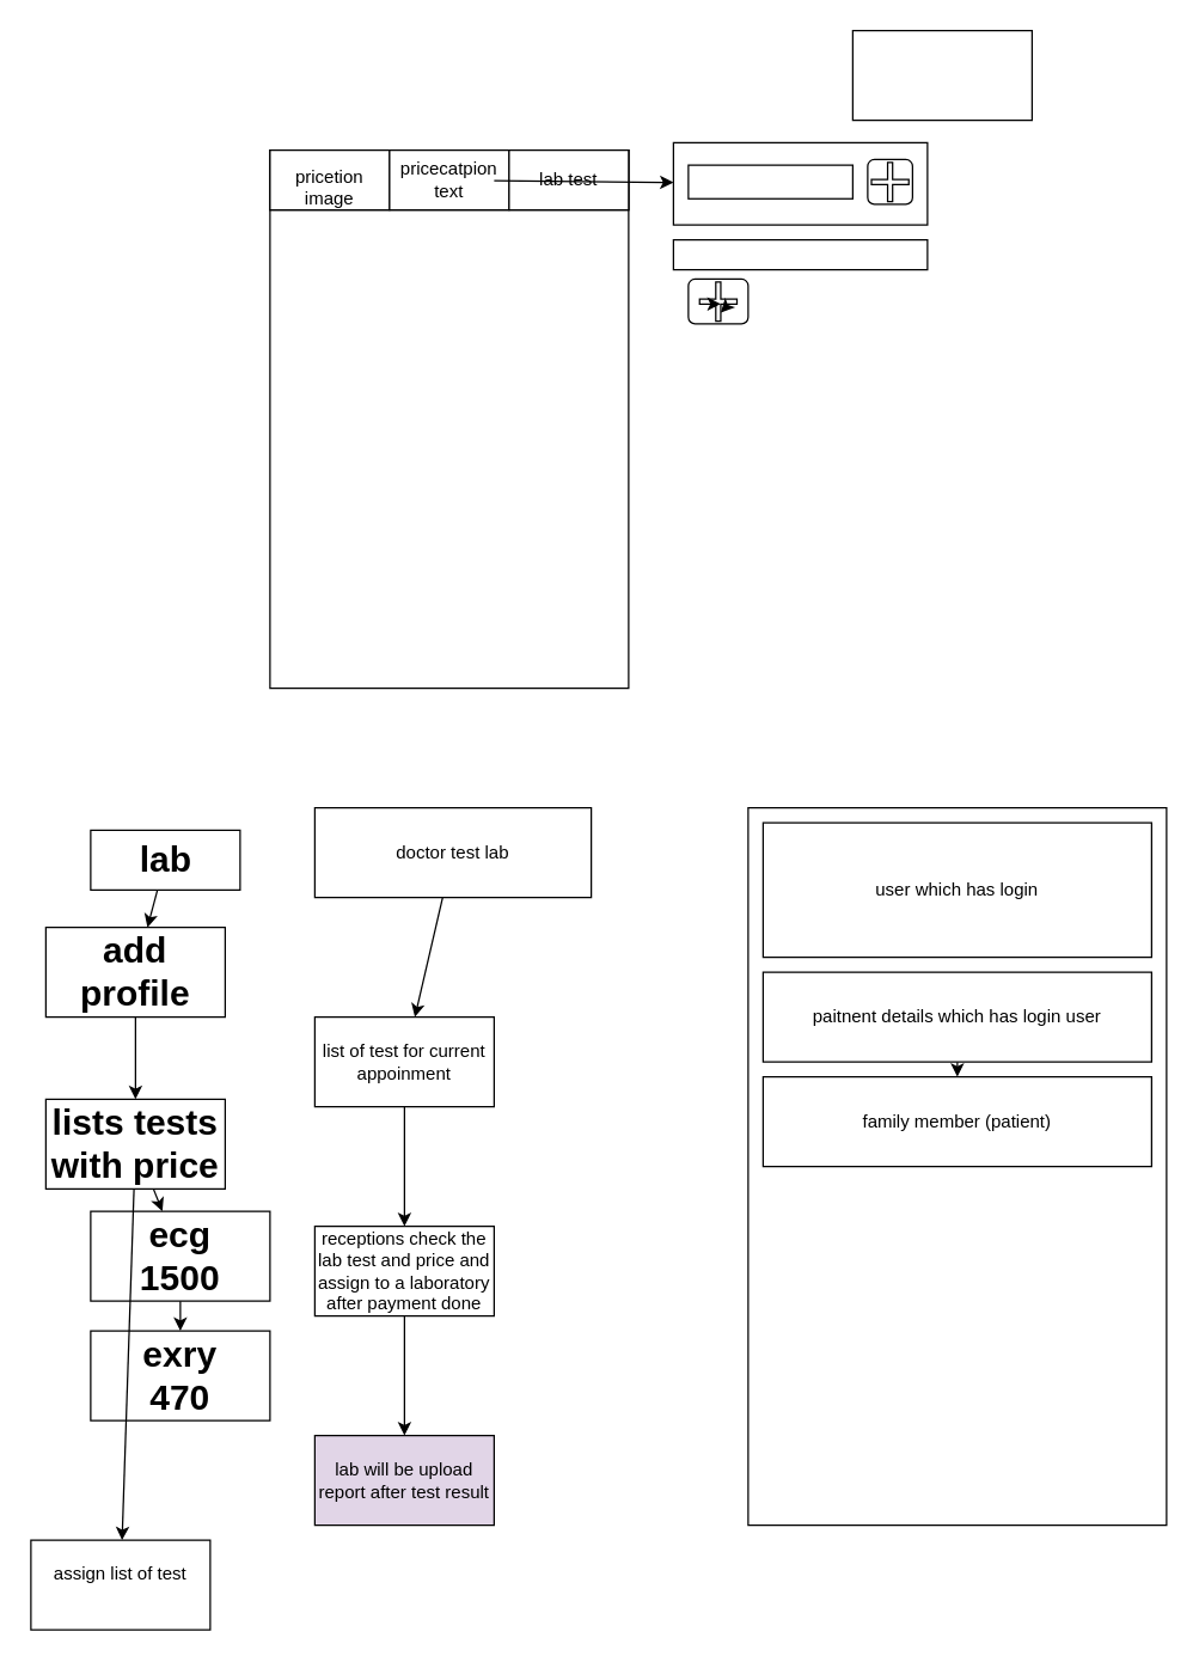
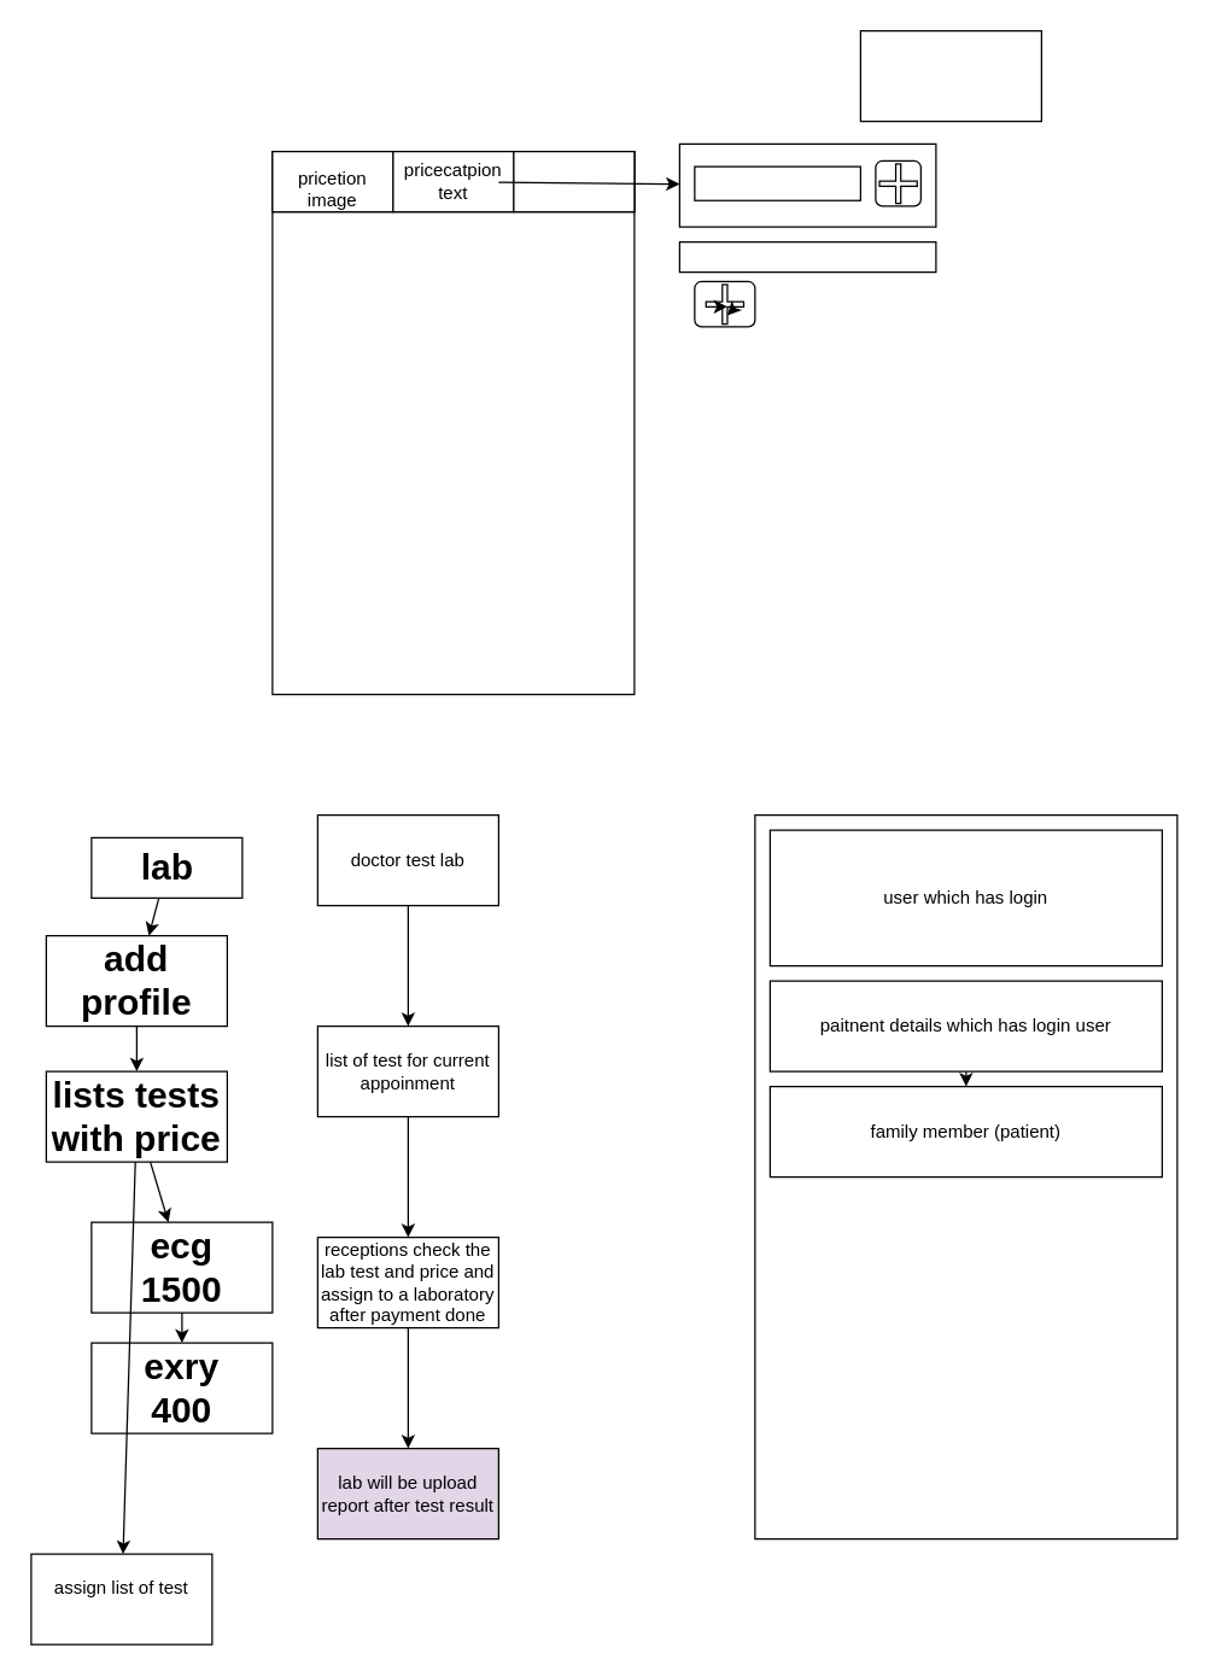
  <mxCell id="0" />
  <mxCell id="1" parent="0" />
  <mxCell id="2" value="" style="rounded=0;whiteSpace=wrap;html=1;" parent="1" vertex="1"><mxGeometry x="180" y="100" width="240" height="360" as="geometry" /></mxCell>
  <mxCell id="3" value="" style="rounded=0;whiteSpace=wrap;html=1;" parent="1" vertex="1"><mxGeometry x="180" y="100" width="240" height="40" as="geometry" /></mxCell>
  <mxCell id="4" value="" style="rounded=0;whiteSpace=wrap;html=1;" parent="1" vertex="1"><mxGeometry x="180" y="100" width="80" height="40" as="geometry" /></mxCell>
  <mxCell id="5" value="" style="rounded=0;whiteSpace=wrap;html=1;" parent="1" vertex="1"><mxGeometry x="260" y="100" width="80" height="40" as="geometry" /></mxCell>
  <mxCell id="6" value="" style="rounded=0;whiteSpace=wrap;html=1;" parent="1" vertex="1"><mxGeometry x="340" y="100" width="80" height="40" as="geometry" /></mxCell>
  <mxCell id="7" value="pricetion image" style="text;strokeColor=none;align=center;fillColor=none;html=1;verticalAlign=middle;whiteSpace=wrap;rounded=0;" parent="1" vertex="1"><mxGeometry x="190" y="110" width="60" height="30" as="geometry" /></mxCell>
  <mxCell id="8" value="" style="edgeStyle=none;html=1;" parent="1" source="9" target="30" edge="1"><mxGeometry relative="1" as="geometry" /></mxCell>
  <mxCell id="9" value="pricecatpion text" style="text;strokeColor=none;align=center;fillColor=none;html=1;verticalAlign=middle;whiteSpace=wrap;rounded=0;" parent="1" vertex="1"><mxGeometry x="270" y="105" width="60" height="30" as="geometry" /></mxCell>
- <mxCell id="10" value="lab test" style="text;strokeColor=none;align=center;fillColor=none;html=1;verticalAlign=middle;whiteSpace=wrap;rounded=0;" parent="1" vertex="1"><mxGeometry x="350" y="105" width="60" height="30" as="geometry" /></mxCell>
  <mxCell id="11" value="" style="edgeStyle=none;html=1;" parent="1" source="12" target="14" edge="1"><mxGeometry relative="1" as="geometry" /></mxCell>
  <mxCell id="12" value="lab" style="text;strokeColor=default;fillColor=none;html=1;fontSize=24;fontStyle=1;verticalAlign=middle;align=center;" parent="1" vertex="1"><mxGeometry x="60" y="555" width="100" height="40" as="geometry" /></mxCell>
  <mxCell id="13" value="" style="edgeStyle=none;html=1;" parent="1" source="14" target="17" edge="1"><mxGeometry relative="1" as="geometry" /></mxCell>
  <mxCell id="14" value="add profile" style="whiteSpace=wrap;html=1;fontSize=24;fillColor=none;gradientColor=none;fontStyle=1;" parent="1" vertex="1"><mxGeometry x="30" y="620" width="120" height="60" as="geometry" /></mxCell>
  <mxCell id="15" value="" style="edgeStyle=none;html=1;" parent="1" source="17" target="26" edge="1"><mxGeometry relative="1" as="geometry" /></mxCell>
  <mxCell id="16" value="" style="edgeStyle=none;html=1;" parent="1" source="17" target="28" edge="1"><mxGeometry relative="1" as="geometry"><mxPoint x="80" y="1040" as="targetPoint" /></mxGeometry></mxCell>
- <mxCell id="17" value="lists tests with price" style="whiteSpace=wrap;html=1;fontSize=24;fillColor=none;gradientColor=none;fontStyle=1;" parent="1" vertex="1"><mxGeometry x="30" y="735" width="120" height="60" as="geometry" /></mxCell>
+ <mxCell id="17" value="lists tests with price" style="whiteSpace=wrap;html=1;fontSize=24;fillColor=none;gradientColor=none;fontStyle=1;" parent="1" vertex="1"><mxGeometry x="30" y="710" width="120" height="60" as="geometry" /></mxCell>
  <mxCell id="18" value="" style="edgeStyle=none;html=1;" parent="1" source="19" target="21" edge="1"><mxGeometry relative="1" as="geometry" /></mxCell>
- <mxCell id="19" value="doctor test lab" style="rounded=0;whiteSpace=wrap;html=1;" parent="1" vertex="1"><mxGeometry x="210" y="540" width="185" height="60" as="geometry" /></mxCell>
+ <mxCell id="19" value="doctor test lab" style="rounded=0;whiteSpace=wrap;html=1;" parent="1" vertex="1"><mxGeometry x="210" y="540" width="120" height="60" as="geometry" /></mxCell>
  <mxCell id="20" value="" style="edgeStyle=none;html=1;" parent="1" source="21" target="23" edge="1"><mxGeometry relative="1" as="geometry" /></mxCell>
  <mxCell id="21" value="list of test for current appoinment" style="whiteSpace=wrap;html=1;rounded=0;" parent="1" vertex="1"><mxGeometry x="210" y="680" width="120" height="60" as="geometry" /></mxCell>
  <mxCell id="22" value="" style="edgeStyle=none;html=1;" parent="1" source="23" target="24" edge="1"><mxGeometry relative="1" as="geometry" /></mxCell>
  <mxCell id="23" value="receptions check the lab test and price and assign to a laboratory after payment done" style="whiteSpace=wrap;html=1;rounded=0;" parent="1" vertex="1"><mxGeometry x="210" y="820" width="120" height="60" as="geometry" /></mxCell>
  <mxCell id="24" value="lab will be upload report after test result" style="whiteSpace=wrap;html=1;rounded=0;fillColor=#e1d5e7;" parent="1" vertex="1"><mxGeometry x="210" y="960" width="120" height="60" as="geometry" /></mxCell>
  <mxCell id="25" value="" style="edgeStyle=none;html=1;" parent="1" source="26" target="27" edge="1"><mxGeometry relative="1" as="geometry" /></mxCell>
  <mxCell id="26" value="&lt;span style=&quot;color: rgb(0, 0, 0);&quot;&gt;ecg&lt;/span&gt;&lt;div&gt;1500&lt;/div&gt;" style="whiteSpace=wrap;html=1;fontSize=24;fillColor=none;gradientColor=none;fontStyle=1;" parent="1" vertex="1"><mxGeometry x="60" y="810" width="120" height="60" as="geometry" /></mxCell>
- <mxCell id="27" value="exry&lt;div&gt;470&lt;/div&gt;" style="whiteSpace=wrap;html=1;fontSize=24;fillColor=none;gradientColor=none;fontStyle=1;" parent="1" vertex="1"><mxGeometry x="60" y="890" width="120" height="60" as="geometry" /></mxCell>
+ <mxCell id="27" value="exry&lt;div&gt;400&lt;/div&gt;" style="whiteSpace=wrap;html=1;fontSize=24;fillColor=none;gradientColor=none;fontStyle=1;" parent="1" vertex="1"><mxGeometry x="60" y="890" width="120" height="60" as="geometry" /></mxCell>
  <mxCell id="28" value="assign list of test&lt;div&gt;&lt;br&gt;&lt;/div&gt;" style="rounded=0;whiteSpace=wrap;html=1;" parent="1" vertex="1"><mxGeometry y="1030" width="120" height="60" as="geometry" x="20" /></mxCell>
  <mxCell id="29" value="" style="rounded=0;whiteSpace=wrap;html=1;" parent="1" vertex="1"><mxGeometry x="570" width="120" height="60" as="geometry" y="20" /></mxCell>
  <mxCell id="30" value="" style="whiteSpace=wrap;html=1;" parent="1" vertex="1"><mxGeometry x="450" y="95" width="170" height="55" as="geometry" /></mxCell>
  <mxCell id="31" value="" style="rounded=0;whiteSpace=wrap;html=1;" parent="1" vertex="1"><mxGeometry x="460" y="110" width="110" height="22.5" as="geometry" /></mxCell>
  <mxCell id="32" value="" style="rounded=1;whiteSpace=wrap;html=1;" parent="1" vertex="1"><mxGeometry x="580" y="106.25" width="30" height="30" as="geometry" /></mxCell>
  <mxCell id="33" value="" style="rounded=1;whiteSpace=wrap;html=1;" parent="1" vertex="1"><mxGeometry x="460" y="186.25" width="40" height="30" as="geometry" /></mxCell>
  <mxCell id="34" value="" style="shape=cross;whiteSpace=wrap;html=1;size=0.133;" parent="1" vertex="1"><mxGeometry x="582.5" y="108.13" width="25" height="26.25" as="geometry" /></mxCell>
  <mxCell id="35" value="" style="shape=cross;whiteSpace=wrap;html=1;size=0.133;" parent="1" vertex="1"><mxGeometry x="467.5" y="188.13" width="25" height="26.25" as="geometry" /></mxCell>
  <mxCell id="36" style="edgeStyle=none;html=1;exitX=0;exitY=0;exitDx=10.834;exitDy=14.791;exitPerimeter=0;entryX=0;entryY=0;entryDx=14.166;entryDy=14.791;entryPerimeter=0;" parent="1" source="35" target="35" edge="1"><mxGeometry relative="1" as="geometry" /></mxCell>
  <mxCell id="37" style="edgeStyle=none;html=1;exitX=0;exitY=0;exitDx=19.583;exitDy=14.791;exitPerimeter=0;entryX=0;entryY=0;entryDx=14.166;entryDy=20.52;entryPerimeter=0;" parent="1" source="35" target="35" edge="1"><mxGeometry relative="1" as="geometry" /></mxCell>
  <mxCell id="38" value="" style="rounded=0;whiteSpace=wrap;html=1;" parent="1" vertex="1"><mxGeometry x="450" y="160" width="170" height="20" as="geometry" /></mxCell>
  <mxCell id="39" value="" style="rounded=0;whiteSpace=wrap;html=1;" parent="1" vertex="1"><mxGeometry x="500" y="540" width="280" height="480" as="geometry" /></mxCell>
  <mxCell id="40" value="user which has login" style="rounded=0;whiteSpace=wrap;html=1;" parent="1" vertex="1"><mxGeometry x="510" y="550" width="260" height="90" as="geometry" /></mxCell>
  <mxCell id="41" value="" style="edgeStyle=none;html=1;" parent="1" source="42" target="43" edge="1"><mxGeometry relative="1" as="geometry" /></mxCell>
  <mxCell id="42" value="paitnent details which has login user" style="rounded=0;whiteSpace=wrap;html=1;" parent="1" vertex="1"><mxGeometry x="510" y="650" width="260" height="60" as="geometry" /></mxCell>
  <mxCell id="43" value="family member (patient)" style="whiteSpace=wrap;html=1;rounded=0;" parent="1" vertex="1"><mxGeometry x="510" y="720" width="260" height="60" as="geometry" /></mxCell>
